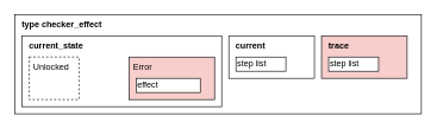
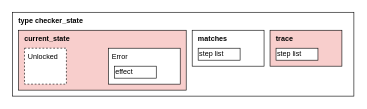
  <mxCell id="0" />
  <mxCell id="1" parent="0" />
- <mxCell id="2" value="&lt;div&gt;type checker_effect&lt;/div&gt;" style="rounded=0;whiteSpace=wrap;html=1;align=left;verticalAlign=top;spacingLeft=8;fontStyle=1" vertex="1" parent="1"><mxGeometry x="20" y="20" width="570" height="140" as="geometry" /></mxCell>
+ <mxCell id="2" value="&lt;div&gt;type checker_state&lt;/div&gt;" style="rounded=0;whiteSpace=wrap;html=1;align=left;verticalAlign=top;spacingLeft=8;fontStyle=1" vertex="1" parent="1"><mxGeometry x="20" y="20" width="570" height="140" as="geometry" /></mxCell>
  <mxCell id="3" value="" style="group" vertex="1" connectable="0" parent="1"><mxGeometry x="450" y="50" width="120" height="60" as="geometry" /></mxCell>
  <mxCell id="4" value="trace" style="rounded=0;whiteSpace=wrap;html=1;spacingLeft=8;verticalAlign=top;align=left;fontStyle=1;fillColor=#f8cecc;" vertex="1" parent="3"><mxGeometry width="120" height="60" as="geometry" /></mxCell>
  <mxCell id="5" value="step list" style="rounded=0;whiteSpace=wrap;html=1;align=left;" vertex="1" parent="3"><mxGeometry x="10" y="30" width="70" height="20" as="geometry" /></mxCell>
  <mxCell id="6" value="" style="group" vertex="1" connectable="0" parent="1"><mxGeometry x="320" y="50" width="120" height="60" as="geometry" /></mxCell>
- <mxCell id="7" value="current" style="rounded=0;whiteSpace=wrap;html=1;spacingLeft=8;verticalAlign=top;align=left;fontStyle=1" vertex="1" parent="6"><mxGeometry width="120" height="60" as="geometry" /></mxCell>
+ <mxCell id="7" value="matches" style="rounded=0;whiteSpace=wrap;html=1;spacingLeft=8;verticalAlign=top;align=left;fontStyle=1" vertex="1" parent="6"><mxGeometry width="120" height="60" as="geometry" /></mxCell>
  <mxCell id="8" value="step list" style="rounded=0;whiteSpace=wrap;html=1;align=left;" vertex="1" parent="6"><mxGeometry x="10" y="30" width="70" height="20" as="geometry" /></mxCell>
  <mxCell id="9" value="" style="group" vertex="1" connectable="0" parent="1"><mxGeometry x="30" y="50" width="280" height="100" as="geometry" /></mxCell>
- <mxCell id="10" value="current_state" style="rounded=0;whiteSpace=wrap;html=1;verticalAlign=top;align=left;spacingLeft=8;fontStyle=1" vertex="1" parent="9"><mxGeometry width="280" height="100" as="geometry" /></mxCell>
+ <mxCell id="10" value="current_state" style="rounded=0;whiteSpace=wrap;html=1;verticalAlign=top;align=left;spacingLeft=8;fontStyle=1;fillColor=#f8cecc;" vertex="1" parent="9"><mxGeometry width="280" height="100" as="geometry" /></mxCell>
  <mxCell id="11" value="" style="group" vertex="1" connectable="0" parent="9"><mxGeometry x="10" y="30" width="260" height="60" as="geometry" /></mxCell>
  <mxCell id="12" value="Unlocked" style="rounded=0;whiteSpace=wrap;html=1;align=left;verticalAlign=top;spacingLeft=4;dashed=1;" vertex="1" parent="11"><mxGeometry width="70" height="60" as="geometry" /></mxCell>
- <mxCell id="13" value="Error" style="rounded=0;whiteSpace=wrap;html=1;align=left;verticalAlign=top;spacingLeft=4;fillColor=#f8cecc;" vertex="1" parent="11"><mxGeometry x="140" width="120" height="60" as="geometry" /></mxCell>
- <mxCell id="14" value="effect" style="rounded=0;whiteSpace=wrap;html=1;align=left;" vertex="1" parent="11"><mxGeometry x="150" y="30" width="90" height="20" as="geometry" /></mxCell>
+ <mxCell id="13" value="Error" style="rounded=0;whiteSpace=wrap;html=1;align=left;verticalAlign=top;spacingLeft=4;" vertex="1" parent="11"><mxGeometry x="140" width="120" height="60" as="geometry" /></mxCell>
+ <mxCell id="14" value="effect" style="rounded=0;whiteSpace=wrap;html=1;align=left;" vertex="1" parent="11"><mxGeometry x="150" y="30" width="70" height="20" as="geometry" /></mxCell>
